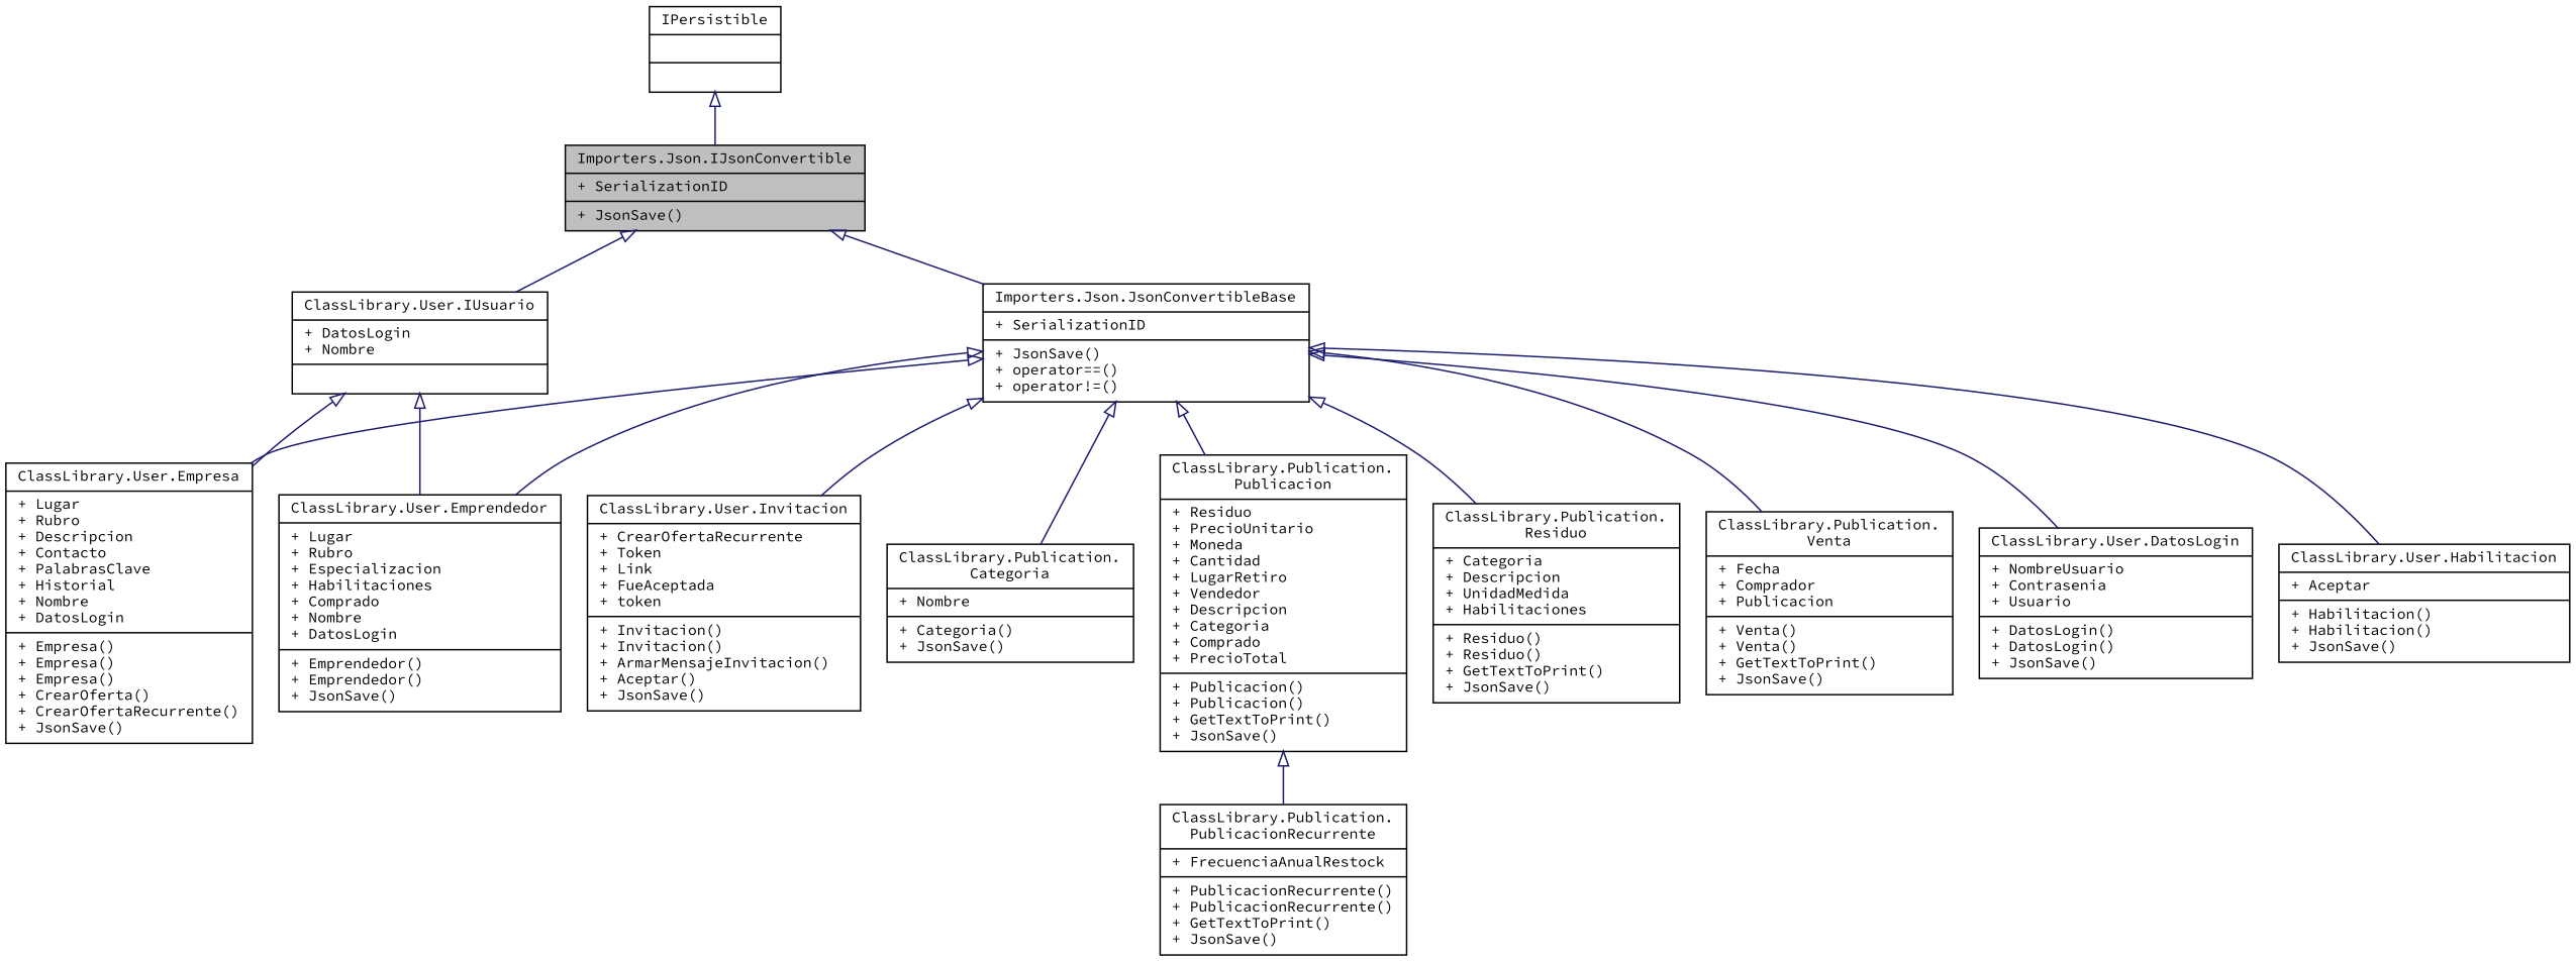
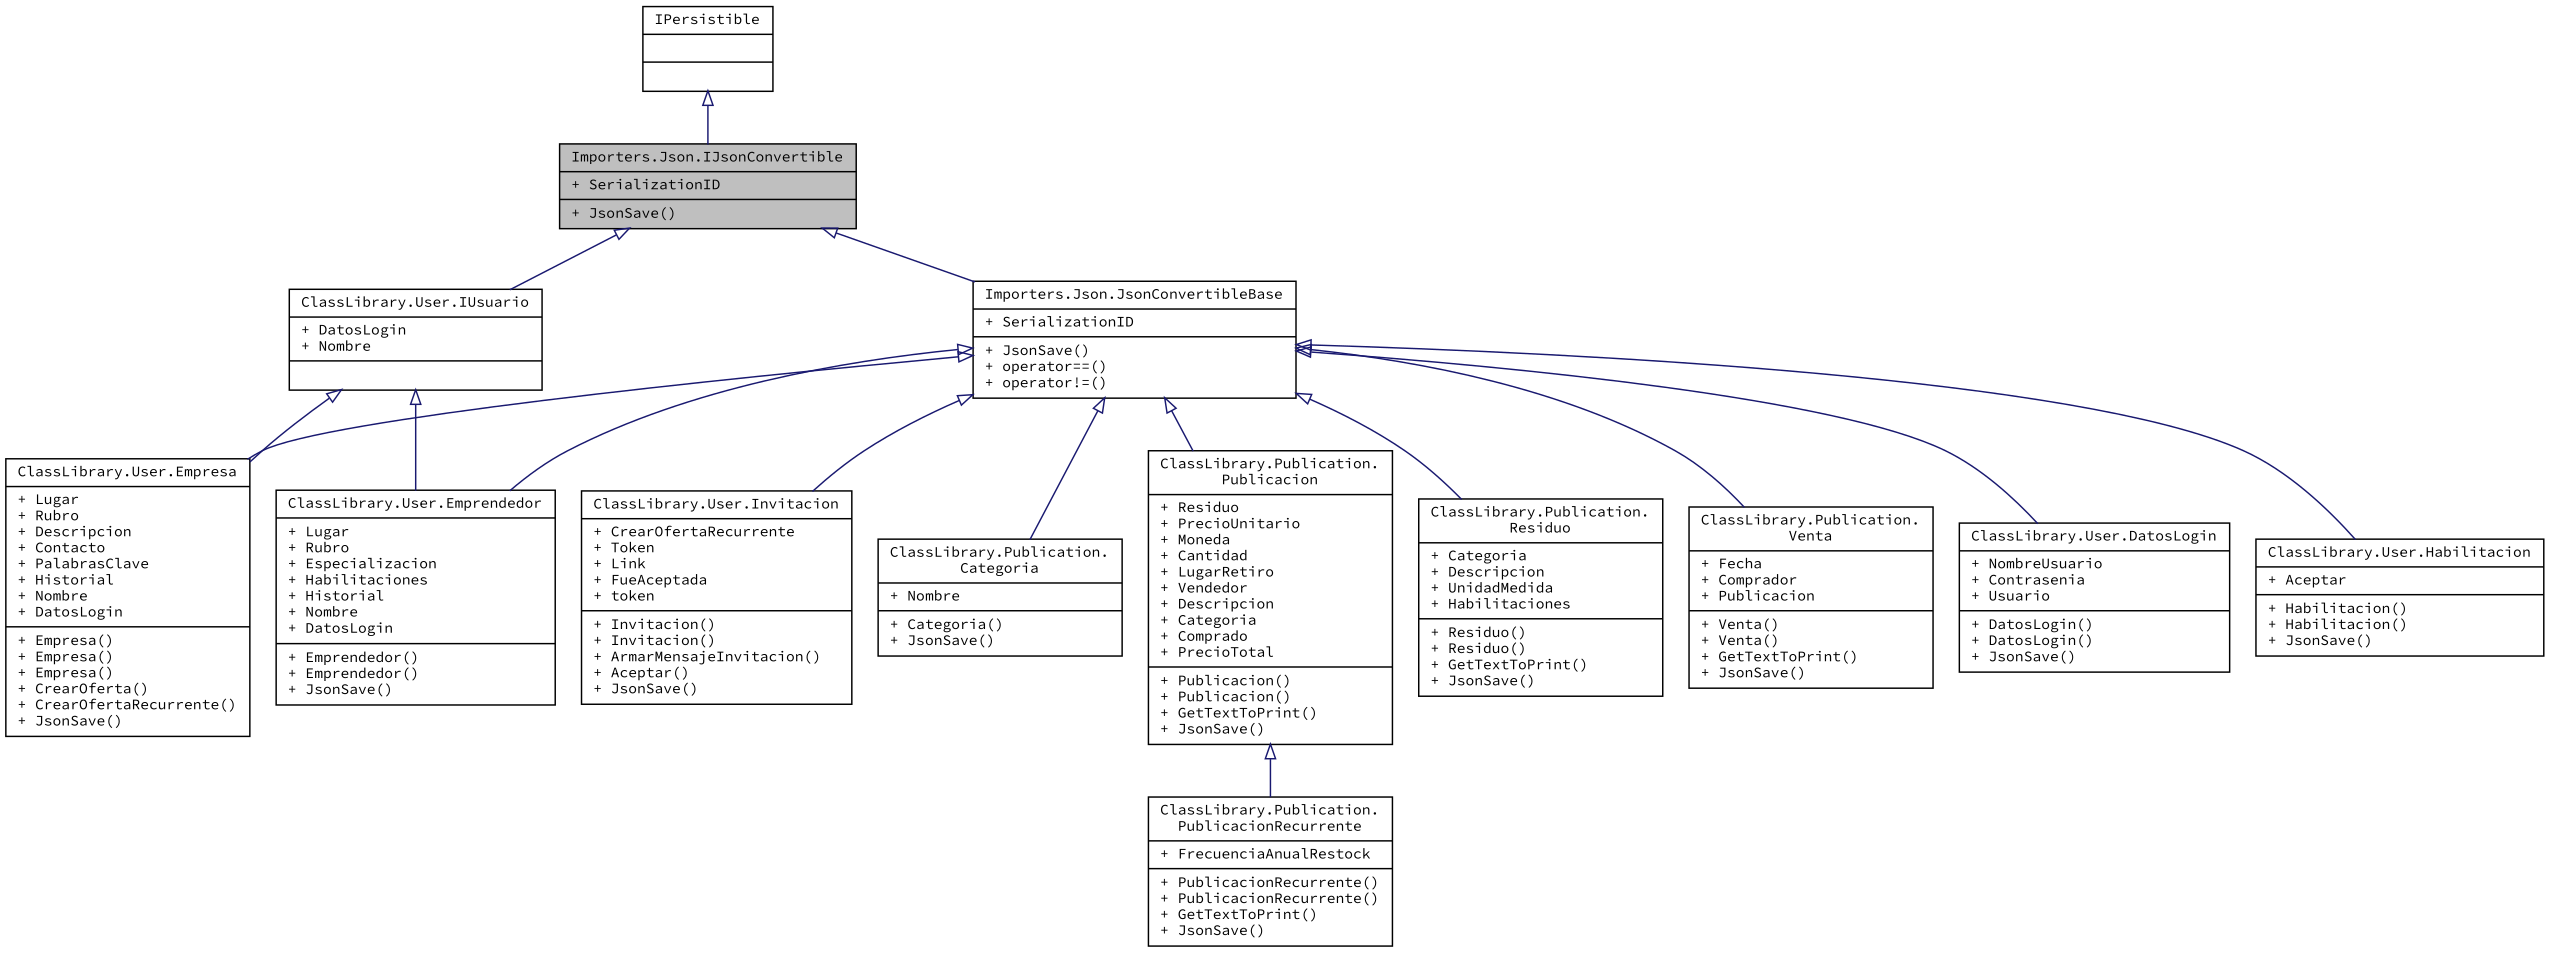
  digraph {
    fontname="Source Code Pro"
    node [color=black fillcolor=white fontname="Source Code Pro" fontsize=10 shape=record style=filled]
    edge [arrowtail=onormal color=midnightblue dir=back fontname="Source Code Pro" fontsize=10 labelfontname=Helvetica labelfontsize=10 style=solid]
    n1 [fillcolor=grey75 fontcolor=black height=0.2 label="{Importers.Json.IJsonConvertible\n|+ SerializationID\l|+ JsonSave()\l}" width=0.4]
    n2 [height=0.2 label="{ClassLibrary.User.IUsuario\n|+ DatosLogin\l+ Nombre\l|}" width=0.4]
    n3 [height=0.2 label="{Importers.Json.JsonConvertibleBase\n|+ SerializationID\l|+ JsonSave()\l+ operator==()\l+ operator!=()\l}" width=0.4]
-   n4 [height=0.2 label="{ClassLibrary.User.Emprendedor\n|+ Lugar\l+ Rubro\l+ Especializacion\l+ Habilitaciones\l+ Comprado\l+ Nombre\l+ DatosLogin\l|+ Emprendedor()\l+ Emprendedor()\l+ JsonSave()\l}" width=0.4]
+   n4 [height=0.2 label="{ClassLibrary.User.Emprendedor\n|+ Lugar\l+ Rubro\l+ Especializacion\l+ Habilitaciones\l+ Historial\l+ Nombre\l+ DatosLogin\l|+ Emprendedor()\l+ Emprendedor()\l+ JsonSave()\l}" width=0.4]
    n5 [height=0.2 label="{ClassLibrary.User.Empresa\n|+ Lugar\l+ Rubro\l+ Descripcion\l+ Contacto\l+ PalabrasClave\l+ Historial\l+ Nombre\l+ DatosLogin\l|+ Empresa()\l+ Empresa()\l+ Empresa()\l+ CrearOferta()\l+ CrearOfertaRecurrente()\l+ JsonSave()\l}" width=0.4]
    n6 [height=0.2 label="{ClassLibrary.Publication.\lCategoria\n|+ Nombre\l|+ Categoria()\l+ JsonSave()\l}" width=0.4]
    n7 [height=0.2 label="{ClassLibrary.Publication.\lPublicacion\n|+ Residuo\l+ PrecioUnitario\l+ Moneda\l+ Cantidad\l+ LugarRetiro\l+ Vendedor\l+ Descripcion\l+ Categoria\l+ Comprado\l+ PrecioTotal\l|+ Publicacion()\l+ Publicacion()\l+ GetTextToPrint()\l+ JsonSave()\l}" width=0.4]
    n8 [height=0.2 label="{ClassLibrary.Publication.\lResiduo\n|+ Categoria\l+ Descripcion\l+ UnidadMedida\l+ Habilitaciones\l|+ Residuo()\l+ Residuo()\l+ GetTextToPrint()\l+ JsonSave()\l}" width=0.4]
    n9 [height=0.2 label="{ClassLibrary.Publication.\lVenta\n|+ Fecha\l+ Comprador\l+ Publicacion\l|+ Venta()\l+ Venta()\l+ GetTextToPrint()\l+ JsonSave()\l}" width=0.4]
    n10 [height=0.2 label="{ClassLibrary.User.DatosLogin\n|+ NombreUsuario\l+ Contrasenia\l+ Usuario\l|+ DatosLogin()\l+ DatosLogin()\l+ JsonSave()\l}" width=0.4]
    n11 [height=0.2 label="{ClassLibrary.User.Habilitacion\n|+ Aceptar\l|+ Habilitacion()\l+ Habilitacion()\l+ JsonSave()\l}" width=0.4]
    n12 [height=0.2 label="{ClassLibrary.User.Invitacion\n|+ CrearOfertaRecurrente\l+ Token\l+ Link\l+ FueAceptada\l+ token\l|+ Invitacion()\l+ Invitacion()\l+ ArmarMensajeInvitacion()\l+ Aceptar()\l+ JsonSave()\l}" width=0.4]
    n13 [height=0.2 label="{IPersistible\n||}" width=0.4]
    n14 [height=0.2 label="{ClassLibrary.Publication.\lPublicacionRecurrente\n|+ FrecuenciaAnualRestock\l|+ PublicacionRecurrente()\l+ PublicacionRecurrente()\l+ GetTextToPrint()\l+ JsonSave()\l}" width=0.4]
    n1 -> n2
    n1 -> n3
    n2 -> n4
    n2 -> n5
    n3 -> n4
    n3 -> n5
    n3 -> n6
    n3 -> n7
    n3 -> n8
    n3 -> n9
    n3 -> n10
    n3 -> n11
    n3 -> n12
    n7 -> n14
    n13 -> n1
  }
